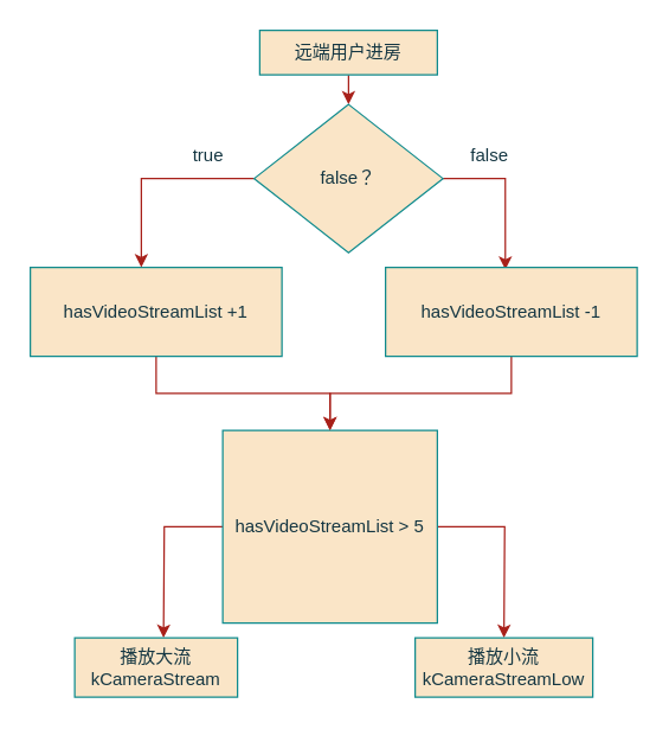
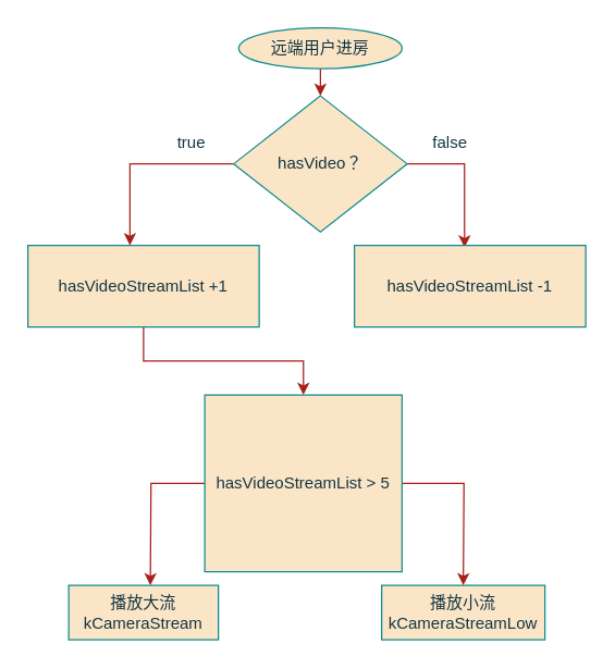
  <mxCell id="0" />
  <mxCell id="1" parent="0" />
  <mxCell id="2" style="edgeStyle=orthogonalEdgeStyle;rounded=0;orthogonalLoop=1;jettySize=auto;html=1;strokeColor=#A8201A;fontColor=#143642;fillColor=#FAE5C7;" edge="1" parent="1" source="3" target="8"><mxGeometry relative="1" as="geometry" /></mxCell>
  <mxCell id="3" value="hasVideoStreamList +1" style="rounded=0;whiteSpace=wrap;html=1;labelBackgroundColor=none;fillColor=#FAE5C7;strokeColor=#0F8B8D;fontColor=#143642;" vertex="1" parent="1"><mxGeometry x="20" y="180" width="170" height="60" as="geometry" /></mxCell>
  <mxCell id="4" value="" style="edgeStyle=orthogonalEdgeStyle;rounded=0;orthogonalLoop=1;jettySize=auto;html=1;strokeColor=#A8201A;fontColor=#143642;fillColor=#FAE5C7;" edge="1" parent="1" source="5" target="11"><mxGeometry relative="1" as="geometry" /></mxCell>
- <mxCell id="5" value="远端用户进房" style="whiteSpace=wrap;html=1;labelBackgroundColor=none;fillColor=#FAE5C7;strokeColor=#0F8B8D;fontColor=#143642;" vertex="1" parent="1"><mxGeometry x="175" y="20" width="120" height="30" as="geometry" /></mxCell>
+ <mxCell id="5" value="远端用户进房" style="ellipse;whiteSpace=wrap;html=1;labelBackgroundColor=none;fillColor=#FAE5C7;strokeColor=#0F8B8D;fontColor=#143642;" vertex="1" parent="1"><mxGeometry x="175" y="20" width="120" height="30" as="geometry" /></mxCell>
  <mxCell id="6" style="edgeStyle=orthogonalEdgeStyle;rounded=0;orthogonalLoop=1;jettySize=auto;html=1;strokeColor=#A8201A;fontColor=#143642;fillColor=#FAE5C7;" edge="1" parent="1" source="8"><mxGeometry relative="1" as="geometry"><mxPoint x="110" y="430" as="targetPoint" /></mxGeometry></mxCell>
  <mxCell id="7" style="edgeStyle=orthogonalEdgeStyle;rounded=0;orthogonalLoop=1;jettySize=auto;html=1;strokeColor=#A8201A;fontColor=#143642;fillColor=#FAE5C7;" edge="1" parent="1" source="8"><mxGeometry relative="1" as="geometry"><mxPoint x="340" y="430" as="targetPoint" /></mxGeometry></mxCell>
  <mxCell id="8" value="hasVideoStreamList &amp;gt; 5" style="whiteSpace=wrap;html=1;strokeColor=#0F8B8D;fontColor=#143642;fillColor=#FAE5C7;rounded=0;" vertex="1" parent="1"><mxGeometry x="150" y="290" width="145" height="130" as="geometry" /></mxCell>
  <mxCell id="9" style="edgeStyle=orthogonalEdgeStyle;rounded=0;orthogonalLoop=1;jettySize=auto;html=1;strokeColor=#A8201A;fontColor=#143642;fillColor=#FAE5C7;entryX=0.476;entryY=0.024;entryDx=0;entryDy=0;entryPerimeter=0;" edge="1" parent="1" source="11" target="14"><mxGeometry relative="1" as="geometry"><mxPoint x="341" y="176" as="targetPoint" /><Array as="points"><mxPoint x="341" y="120" /></Array></mxGeometry></mxCell>
  <mxCell id="10" style="edgeStyle=orthogonalEdgeStyle;rounded=0;orthogonalLoop=1;jettySize=auto;html=1;strokeColor=#A8201A;fontColor=#143642;fillColor=#FAE5C7;" edge="1" parent="1" source="11"><mxGeometry relative="1" as="geometry"><mxPoint x="95" y="180" as="targetPoint" /><Array as="points"><mxPoint x="95" y="120" /></Array></mxGeometry></mxCell>
- <mxCell id="11" value="false？" style="rhombus;whiteSpace=wrap;html=1;strokeColor=#0F8B8D;fontColor=#143642;fillColor=#FAE5C7;" vertex="1" parent="1"><mxGeometry x="171.25" y="70" width="127.5" height="100" as="geometry" /></mxCell>
+ <mxCell id="11" value="hasVideo？" style="rhombus;whiteSpace=wrap;html=1;strokeColor=#0F8B8D;fontColor=#143642;fillColor=#FAE5C7;" vertex="1" parent="1"><mxGeometry x="171.25" y="70" width="127.5" height="100" as="geometry" /></mxCell>
  <mxCell id="12" value="true" style="text;html=1;align=center;verticalAlign=middle;resizable=0;points=[];autosize=1;strokeColor=none;fillColor=none;fontColor=#143642;" vertex="1" parent="1"><mxGeometry x="120" y="90" width="40" height="30" as="geometry" /></mxCell>
- <mxCell id="13" style="edgeStyle=orthogonalEdgeStyle;rounded=0;orthogonalLoop=1;jettySize=auto;html=1;strokeColor=#A8201A;fontColor=#143642;fillColor=#FAE5C7;" edge="1" parent="1" source="14" target="8"><mxGeometry relative="1" as="geometry" /></mxCell>
  <mxCell id="14" value="hasVideoStreamList -1" style="rounded=0;whiteSpace=wrap;html=1;labelBackgroundColor=none;fillColor=#FAE5C7;strokeColor=#0F8B8D;fontColor=#143642;" vertex="1" parent="1"><mxGeometry x="260" y="180" width="170" height="60" as="geometry" /></mxCell>
  <mxCell id="15" value="false" style="text;html=1;align=center;verticalAlign=middle;resizable=0;points=[];autosize=1;strokeColor=none;fillColor=none;fontColor=#143642;" vertex="1" parent="1"><mxGeometry x="305" y="90" width="50" height="30" as="geometry" /></mxCell>
  <mxCell id="16" value="播放大流&lt;br&gt;kCameraStream" style="whiteSpace=wrap;html=1;strokeColor=#0F8B8D;fontColor=#143642;fillColor=#FAE5C7;" vertex="1" parent="1"><mxGeometry x="50" y="430" width="110" height="40" as="geometry" /></mxCell>
  <mxCell id="17" value="播放小流&lt;br&gt;kCameraStreamLow" style="whiteSpace=wrap;html=1;strokeColor=#0F8B8D;fontColor=#143642;fillColor=#FAE5C7;" vertex="1" parent="1"><mxGeometry x="280" y="430" width="120" height="40" as="geometry" /></mxCell>
